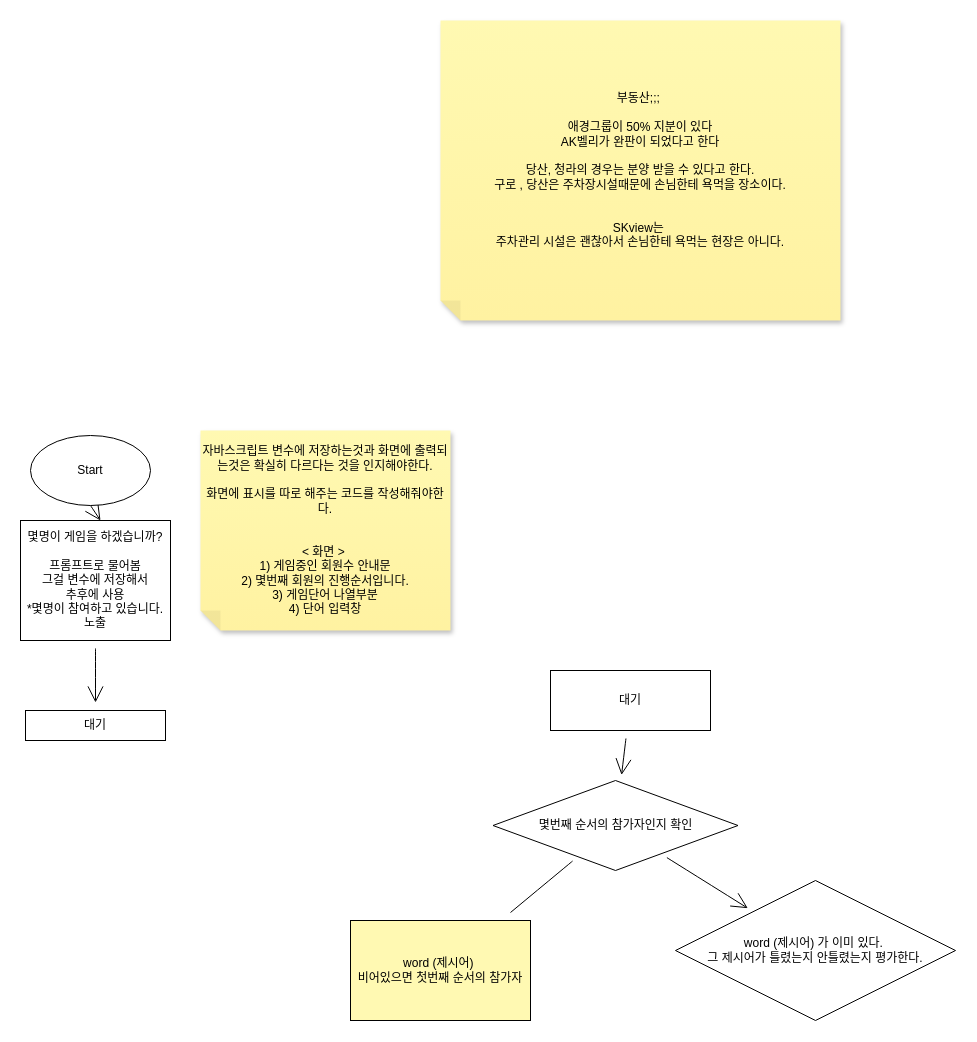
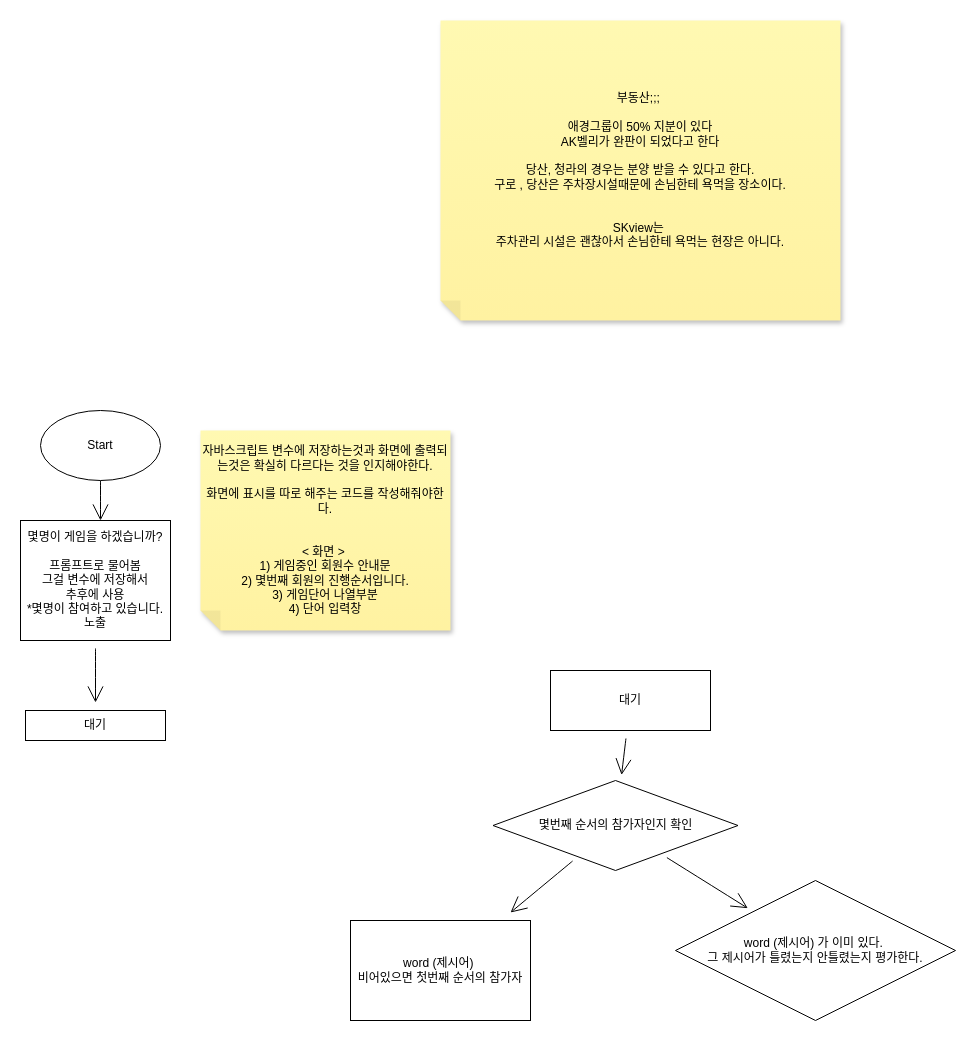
  <mxCell id="0" />
  <mxCell id="1" parent="0" />
  <mxCell id="2" style="edgeStyle=none;curved=1;rounded=0;orthogonalLoop=1;jettySize=auto;html=1;exitX=0.5;exitY=1;exitDx=0;exitDy=0;entryX=0.5;entryY=0;entryDx=0;entryDy=0;endArrow=open;startSize=14;endSize=14;sourcePerimeterSpacing=8;targetPerimeterSpacing=8;" edge="1" parent="1" source="3"><mxGeometry relative="1" as="geometry"><mxPoint x="100" y="520" as="targetPoint" /></mxGeometry></mxCell>
- <mxCell id="3" value="Start" style="ellipse;whiteSpace=wrap;html=1;hachureGap=4;" vertex="1" parent="1"><mxGeometry x="30" y="435" width="120" height="70" as="geometry" /></mxCell>
+ <mxCell id="3" value="Start" style="ellipse;whiteSpace=wrap;html=1;hachureGap=4;" vertex="1" parent="1"><mxGeometry x="40" y="410" width="120" height="70" as="geometry" /></mxCell>
  <mxCell id="4" value="" style="edgeStyle=none;curved=1;rounded=0;orthogonalLoop=1;jettySize=auto;html=1;endArrow=open;startSize=14;endSize=14;sourcePerimeterSpacing=8;targetPerimeterSpacing=8;" edge="1" parent="1" source="5" target="6"><mxGeometry relative="1" as="geometry" /></mxCell>
  <mxCell id="5" value="몇명이 게임을 하겠습니까?&lt;br&gt;&lt;br&gt;프롬프트로 물어봄&lt;br&gt;그걸 변수에 저장해서&lt;br&gt;추후에 사용&lt;br&gt;*몇명이 참여하고 있습니다. 노출" style="rounded=0;whiteSpace=wrap;html=1;hachureGap=4;" vertex="1" parent="1"><mxGeometry x="20" y="520" width="150" height="120" as="geometry" /></mxCell>
  <mxCell id="6" value="대기" style="whiteSpace=wrap;html=1;hachureGap=4;" vertex="1" parent="1"><mxGeometry x="25" y="710" width="140" height="30" as="geometry" /></mxCell>
  <mxCell id="7" value="자바스크립트 변수에 저장하는것과 화면에 출력되는것은 확실히 다르다는 것을 인지해야한다.&lt;br&gt;&lt;br&gt;화면에 표시를 따로 해주는 코드를 작성해줘야한다.&lt;br&gt;&lt;br&gt;&lt;br&gt;&amp;lt; 화면 &amp;gt;&amp;nbsp;&lt;br&gt;1) 게임중인 회원수 안내문&lt;br&gt;2) 몇번째 회원의 진행순서입니다.&lt;br&gt;3) 게임단어 나열부분&lt;br&gt;4) 단어 입력창" style="shape=note;whiteSpace=wrap;html=1;backgroundOutline=1;fontColor=#000000;darkOpacity=0.05;fillColor=#FFF9B2;strokeColor=none;fillStyle=solid;direction=west;gradientDirection=north;gradientColor=#FFF2A1;shadow=1;size=20;pointerEvents=1;hachureGap=4;" vertex="1" parent="1"><mxGeometry x="200" y="430" width="250" height="200" as="geometry" /></mxCell>
  <mxCell id="8" value="" style="edgeStyle=none;curved=1;rounded=0;orthogonalLoop=1;jettySize=auto;html=1;endArrow=open;startSize=14;endSize=14;sourcePerimeterSpacing=8;targetPerimeterSpacing=8;" edge="1" parent="1" source="9" target="12"><mxGeometry relative="1" as="geometry" /></mxCell>
  <mxCell id="9" value="대기" style="whiteSpace=wrap;html=1;hachureGap=4;" vertex="1" parent="1"><mxGeometry x="550" y="670" width="160" height="60" as="geometry" /></mxCell>
- <mxCell id="10" value="" style="edgeStyle=none;curved=1;rounded=0;orthogonalLoop=1;jettySize=auto;html=1;endArrow=none;startSize=14;endSize=14;sourcePerimeterSpacing=8;targetPerimeterSpacing=8;" edge="1" parent="1" source="12" target="13"><mxGeometry relative="1" as="geometry" /></mxCell>
+ <mxCell id="10" value="" style="edgeStyle=none;curved=1;rounded=0;orthogonalLoop=1;jettySize=auto;html=1;endArrow=open;startSize=14;endSize=14;sourcePerimeterSpacing=8;targetPerimeterSpacing=8;" edge="1" parent="1" source="12" target="13"><mxGeometry relative="1" as="geometry" /></mxCell>
  <mxCell id="11" value="" style="edgeStyle=none;curved=1;rounded=0;orthogonalLoop=1;jettySize=auto;html=1;endArrow=open;startSize=14;endSize=14;sourcePerimeterSpacing=8;targetPerimeterSpacing=8;" edge="1" parent="1" source="12" target="15"><mxGeometry relative="1" as="geometry" /></mxCell>
  <mxCell id="12" value="몇번째 순서의 참가자인지 확인" style="rhombus;whiteSpace=wrap;html=1;hachureGap=4;" vertex="1" parent="1"><mxGeometry x="492.5" y="780" width="245" height="90" as="geometry" /></mxCell>
- <mxCell id="13" value="word (제시어)&amp;nbsp;&lt;br&gt;비어있으면 첫번째 순서의 참가자" style="whiteSpace=wrap;html=1;hachureGap=4;fillColor=#fff9b2;" vertex="1" parent="1"><mxGeometry x="350" y="920" width="180" height="100" as="geometry" /></mxCell>
+ <mxCell id="13" value="word (제시어)&amp;nbsp;&lt;br&gt;비어있으면 첫번째 순서의 참가자" style="whiteSpace=wrap;html=1;hachureGap=4;" vertex="1" parent="1"><mxGeometry x="350" y="920" width="180" height="100" as="geometry" /></mxCell>
  <mxCell id="14" value="부동산;;;&amp;nbsp;&lt;br&gt;&lt;br&gt;애경그룹이 50% 지분이 있다&lt;br&gt;AK벨리가 완판이 되었다고 한다&lt;br&gt;&lt;br&gt;당산, 청라의 경우는 분양 받을 수 있다고 한다.&lt;br&gt;구로 , 당산은 주차장시설때문에 손님한테 욕먹을 장소이다.&lt;br&gt;&lt;br&gt;&lt;br&gt;SKview는&amp;nbsp;&lt;br&gt;주차관리 시설은 괜찮아서 손님한테 욕먹는 현장은 아니다.&lt;br&gt;" style="shape=note;whiteSpace=wrap;html=1;backgroundOutline=1;fontColor=#000000;darkOpacity=0.05;fillColor=#FFF9B2;strokeColor=none;fillStyle=solid;direction=west;gradientDirection=north;gradientColor=#FFF2A1;shadow=1;size=20;pointerEvents=1;hachureGap=4;" vertex="1" parent="1"><mxGeometry x="440" y="20" width="400" height="300" as="geometry" /></mxCell>
  <mxCell id="15" value="word (제시어) 가 이미 있다.&amp;nbsp;&lt;br&gt;그 제시어가 틀렸는지 안틀렸는지 평가한다." style="rhombus;whiteSpace=wrap;html=1;hachureGap=4;" vertex="1" parent="1"><mxGeometry x="675" y="880" width="280" height="140" as="geometry" /></mxCell>
